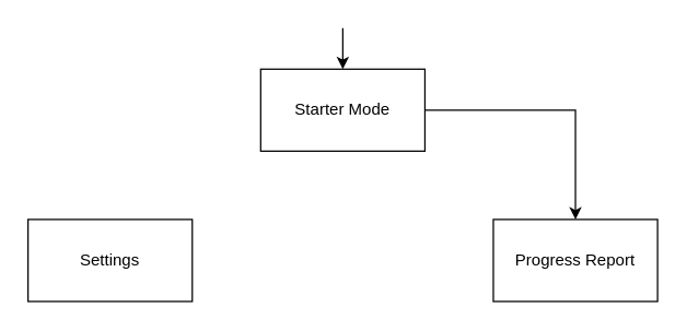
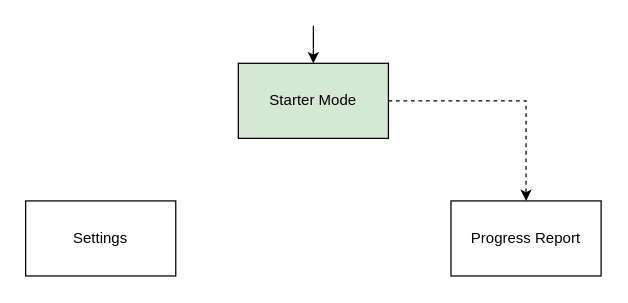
  <mxCell id="0" />
  <mxCell id="1" parent="0" />
  <mxCell id="2" style="edgeStyle=orthogonalEdgeStyle;rounded=0;orthogonalLoop=1;jettySize=auto;html=1;exitX=0.5;exitY=0;exitDx=0;exitDy=0;entryX=0.5;entryY=0;entryDx=0;entryDy=0;" edge="1" parent="1" target="4"><mxGeometry relative="1" as="geometry"><mxPoint x="250" y="20" as="sourcePoint" /></mxGeometry></mxCell>
- <mxCell id="3" style="edgeStyle=orthogonalEdgeStyle;rounded=0;orthogonalLoop=1;jettySize=auto;html=1;exitX=1;exitY=0.5;exitDx=0;exitDy=0;entryX=0.5;entryY=0;entryDx=0;entryDy=0;" edge="1" parent="1" source="4" target="6"><mxGeometry relative="1" as="geometry" /></mxCell>
- <mxCell id="4" value="Starter Mode" style="rounded=0;whiteSpace=wrap;html=1;" vertex="1" parent="1"><mxGeometry x="190" y="50" width="120" height="60" as="geometry" /></mxCell>
+ <mxCell id="3" style="edgeStyle=orthogonalEdgeStyle;rounded=0;orthogonalLoop=1;jettySize=auto;html=1;exitX=1;exitY=0.5;exitDx=0;exitDy=0;entryX=0.5;entryY=0;entryDx=0;entryDy=0;dashed=1;" edge="1" parent="1" source="4" target="6"><mxGeometry relative="1" as="geometry" /></mxCell>
+ <mxCell id="4" value="Starter Mode" style="rounded=0;whiteSpace=wrap;html=1;fillColor=#d5e8d4;" vertex="1" parent="1"><mxGeometry x="190" y="50" width="120" height="60" as="geometry" /></mxCell>
  <mxCell id="5" value="Settings" style="rounded=0;whiteSpace=wrap;html=1;" vertex="1" parent="1"><mxGeometry x="20" y="160" width="120" height="60" as="geometry" /></mxCell>
  <mxCell id="6" value="Progress Report" style="rounded=0;whiteSpace=wrap;html=1;" vertex="1" parent="1"><mxGeometry x="360" y="160" width="120" height="60" as="geometry" /></mxCell>
